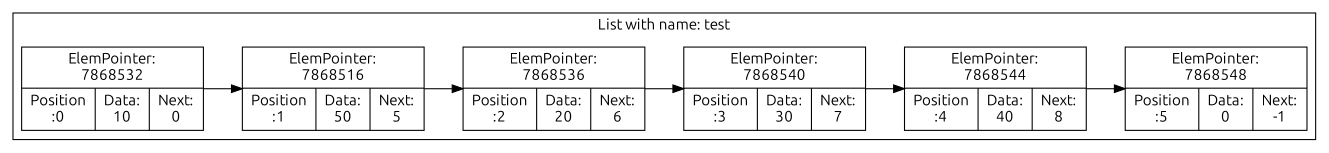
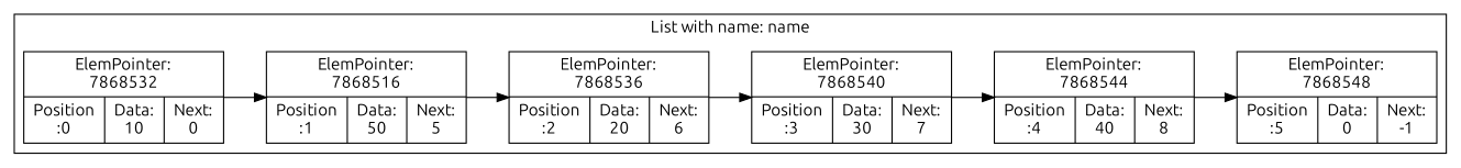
  digraph {
    rankdir=LR
    fontname=Ubuntu
    node [shape=record fontname=Ubuntu]
    edge [fontname=Ubuntu]
    n1 [label="ElemPointer:\n7868532 | {Position\n:0 | Data:\n10 | Next:\n0}"]
    n2 [label="ElemPointer:\n7868516 | {Position\n:1 | Data:\n50 | Next:\n5}"]
    n3 [label="ElemPointer:\n7868536 | {Position\n:2 | Data:\n20 | Next:\n6}"]
    n4 [label="ElemPointer:\n7868540 | {Position\n:3 | Data:\n30 | Next:\n7}"]
    n5 [label="ElemPointer:\n7868544 | {Position\n:4 | Data:\n40 | Next:\n8}"]
    n6 [label="ElemPointer:\n7868548 | {Position\n:5 | Data:\n0 | Next:\n-1}"]
    subgraph cluster_1 {
-     label="List with name: test"
+     label="List with name: name"
      n1
      n2
      n3
      n4
      n5
      n6
    }
    n1 -> n2
    n2 -> n3
    n3 -> n4
    n4 -> n5
    n5 -> n6
  }
